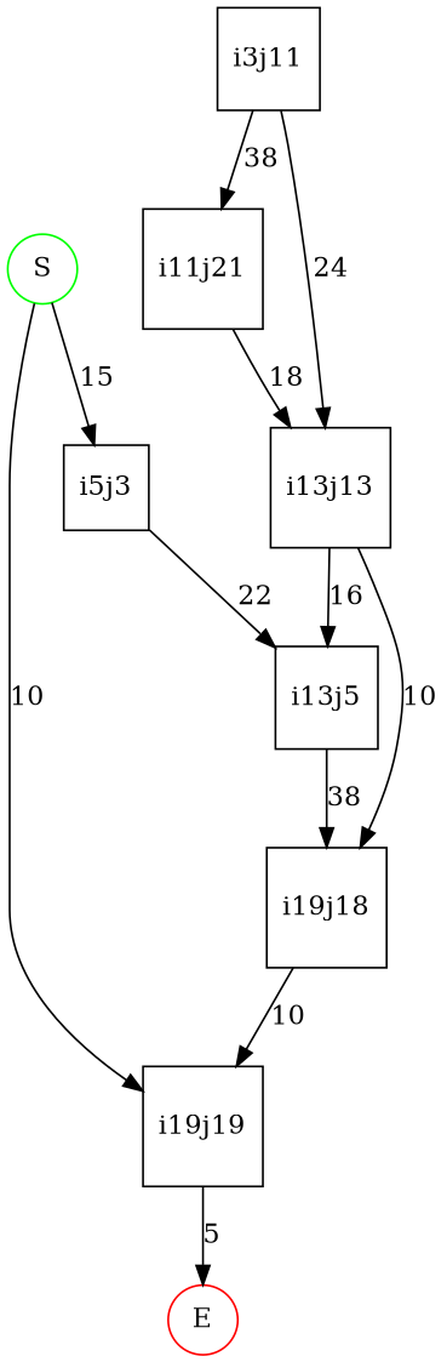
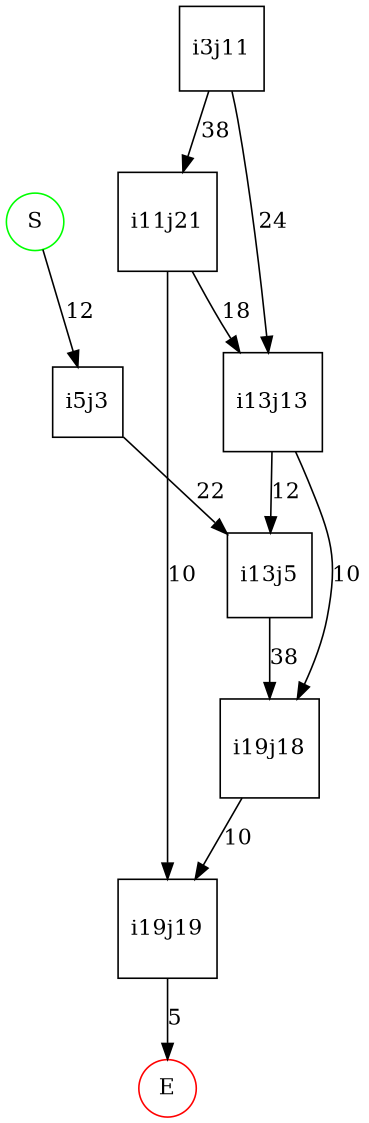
  digraph {
    node [shape=square]
    S [color=green ordering=in shape=circle]
    i5j3
    i13j5
    i3j11
    i11j21
    i13j13
    n7 [label=i19j18]
    E [color=red ordering=out shape=circle]
    i19j19
-   S -> i5j3 [label=15]
+   S -> i5j3 [label=12]
    i5j3 -> i13j5 [label=22]
    i13j5 -> n7 [label=38]
    i3j11 -> i11j21 [label=38]
    i3j11 -> i13j13 [label=24]
    i11j21 -> i13j13 [label=18]
-   S -> i19j19 [label=10]
-   i13j13 -> i13j5 [label=16]
+   i11j21 -> i19j19 [label=10]
+   i13j13 -> i13j5 [label=12]
    i13j13 -> n7 [label=10]
    n7 -> i19j19 [label=10]
    i19j19 -> E [label=5]
  }
